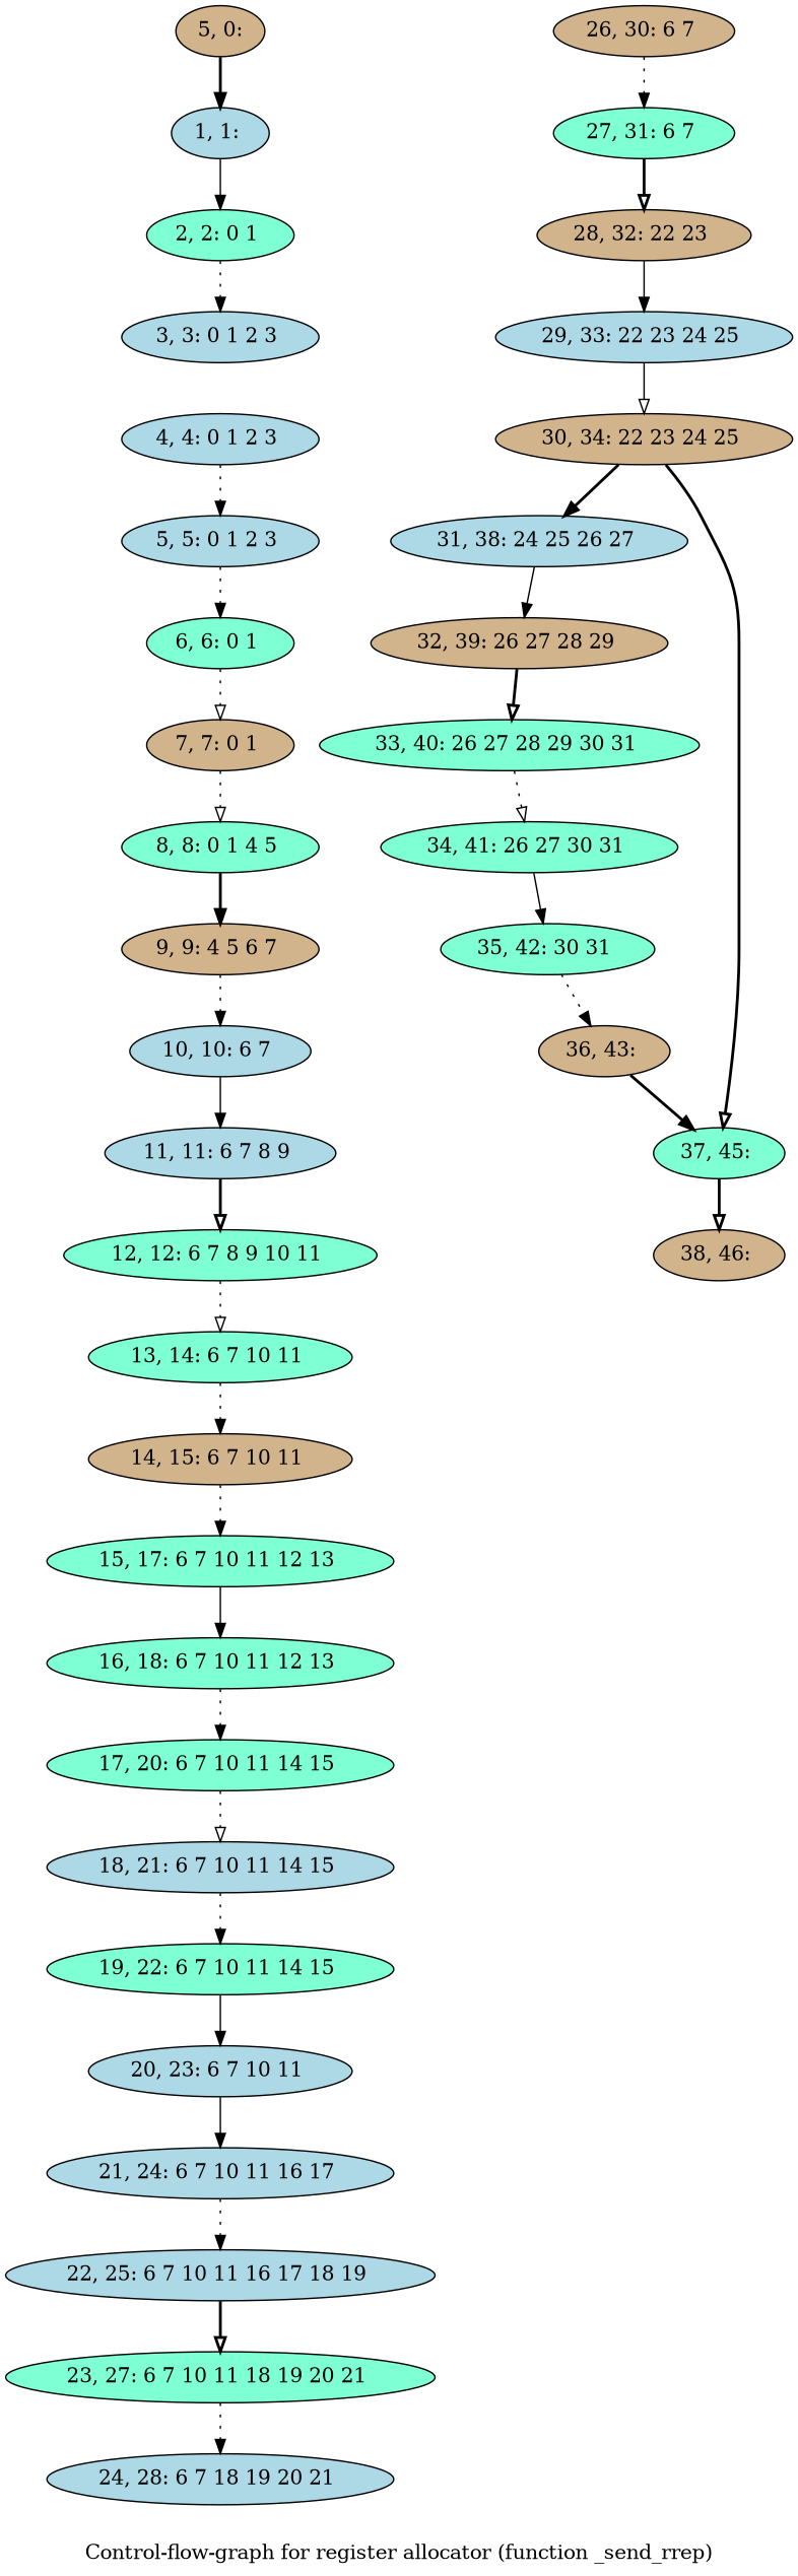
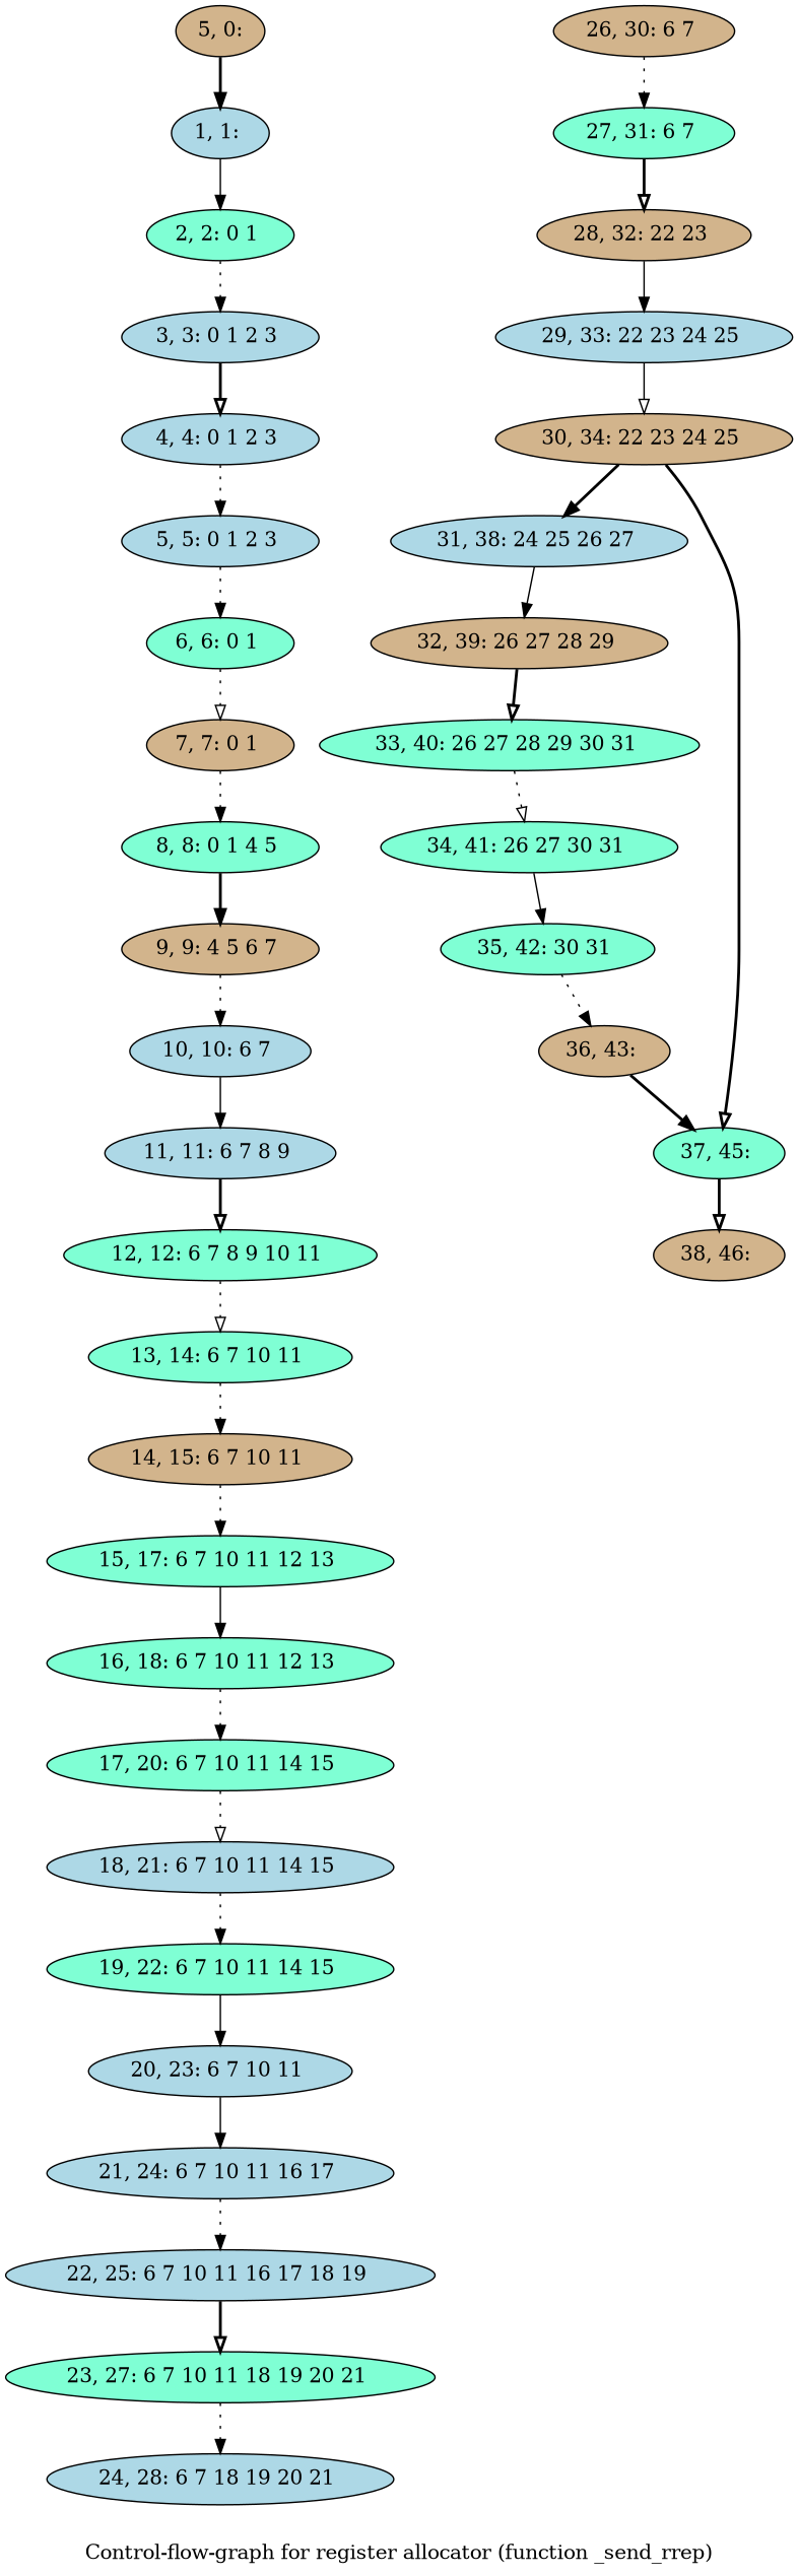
  digraph {
    label="Control-flow-graph for register allocator (function _send_rrep)"
    node [fillcolor=aquamarine style=filled]
    edge [arrowhead=normal style=dotted]
    n1 [fillcolor=tan label="5, 0:"]
    n2 [fillcolor=lightblue label="1, 1: "]
    n3 [label="2, 2: 0 1 "]
    n4 [fillcolor=lightblue label="3, 3: 0 1 2 3 "]
    n5 [fillcolor=lightblue label="4, 4: 0 1 2 3 "]
    n6 [fillcolor=lightblue label="5, 5: 0 1 2 3 "]
    n7 [label="6, 6: 0 1 "]
    n8 [fillcolor=tan label="7, 7: 0 1 "]
    n9 [label="8, 8: 0 1 4 5 "]
    n10 [fillcolor=tan label="9, 9: 4 5 6 7 "]
    n11 [fillcolor=lightblue label="10, 10: 6 7 "]
    n12 [fillcolor=lightblue label="11, 11: 6 7 8 9 "]
    n13 [label="12, 12: 6 7 8 9 10 11 "]
    n14 [label="13, 14: 6 7 10 11 "]
    n15 [fillcolor=tan label="14, 15: 6 7 10 11 "]
    n16 [label="15, 17: 6 7 10 11 12 13 "]
    n17 [label="16, 18: 6 7 10 11 12 13 "]
    n18 [label="17, 20: 6 7 10 11 14 15 "]
    n19 [fillcolor=lightblue label="18, 21: 6 7 10 11 14 15 "]
    n20 [label="19, 22: 6 7 10 11 14 15 "]
    n21 [fillcolor=lightblue label="20, 23: 6 7 10 11 "]
    n22 [fillcolor=lightblue label="21, 24: 6 7 10 11 16 17 "]
    n23 [fillcolor=lightblue label="22, 25: 6 7 10 11 16 17 18 19 "]
    n24 [label="23, 27: 6 7 10 11 18 19 20 21 "]
    n25 [fillcolor=lightblue label="24, 28: 6 7 18 19 20 21 "]
    n26 [fillcolor=tan label="26, 30: 6 7 "]
    n27 [label="27, 31: 6 7 "]
    n28 [fillcolor=tan label="28, 32: 22 23 "]
    n29 [fillcolor=lightblue label="29, 33: 22 23 24 25 "]
    n30 [fillcolor=tan label="30, 34: 22 23 24 25 "]
    n31 [fillcolor=lightblue label="31, 38: 24 25 26 27 "]
    n32 [label="37, 45: "]
    n33 [fillcolor=tan label="32, 39: 26 27 28 29 "]
    n34 [fillcolor=tan label="38, 46: "]
    n35 [label="33, 40: 26 27 28 29 30 31 "]
    n36 [label="34, 41: 26 27 30 31 "]
    n37 [label="35, 42: 30 31 "]
    n38 [fillcolor=tan label="36, 43: "]
    n1 -> n2 [style=bold]
    n2 -> n3 [style=solid]
    n3 -> n4
+   n4 -> n5 [arrowhead=onormal style=bold]
    n5 -> n6
    n6 -> n7
    n7 -> n8 [arrowhead=onormal]
-   n8 -> n9 [arrowhead=onormal]
+   n8 -> n9
    n9 -> n10 [style=bold]
    n10 -> n11
    n11 -> n12 [style=solid]
    n12 -> n13 [arrowhead=onormal style=bold]
    n13 -> n14 [arrowhead=onormal]
    n14 -> n15
    n15 -> n16
    n16 -> n17 [style=solid]
    n17 -> n18
    n18 -> n19 [arrowhead=onormal]
    n19 -> n20
    n20 -> n21 [style=solid]
    n21 -> n22 [style=solid]
    n22 -> n23
    n23 -> n24 [arrowhead=onormal style=bold]
    n24 -> n25
    n26 -> n27
    n27 -> n28 [arrowhead=onormal style=bold]
    n28 -> n29 [style=solid]
    n29 -> n30 [arrowhead=onormal style=solid]
    n30 -> n31 [style=bold]
    n30 -> n32 [arrowhead=onormal style=bold]
    n31 -> n33 [style=solid]
    n32 -> n34 [arrowhead=onormal style=bold]
    n33 -> n35 [arrowhead=onormal style=bold]
    n35 -> n36 [arrowhead=onormal]
    n36 -> n37 [style=solid]
    n37 -> n38
    n38 -> n32 [style=bold]
  }
